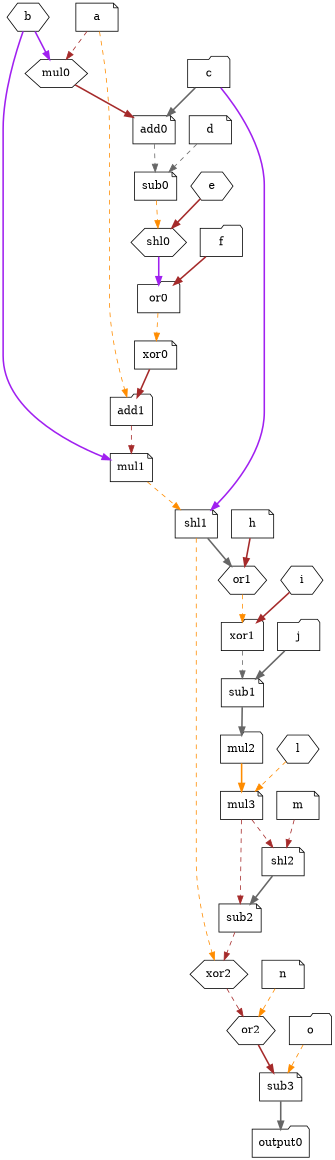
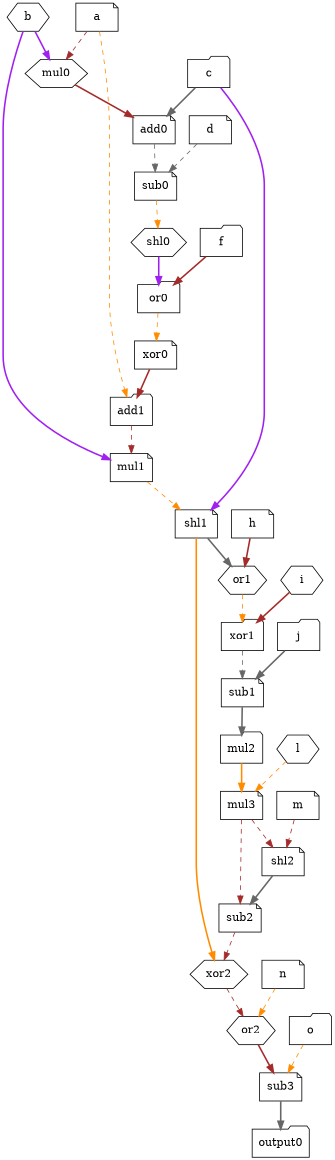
  digraph {
    node [opcode=load shape=note]
    edge [color=brown operand=0 style=dashed]
    add1 [opcode=add shape=folder]
    a
    mul0 [opcode=mul shape=hexagon]
    mul1 [opcode=mul]
    add0 [opcode=add]
    b [shape=hexagon]
    shl1 [opcode=shl]
    c [shape=folder]
    sub0 [opcode=sub]
    or1 [opcode=or shape=hexagon]
    xor2 [opcode=xor shape=hexagon]
    d
    shl0 [opcode=shl shape=hexagon]
-   e [shape=hexagon]
    or0 [opcode=or shape=folder]
    f [shape=folder]
    xor0 [opcode=xor]
    h
    xor1 [opcode=xor shape=folder]
    i [shape=hexagon]
    sub1 [opcode=sub]
    j [shape=folder]
    mul2 [opcode=mul shape=folder]
    mul3 [opcode=mul]
    l [shape=hexagon]
    shl2 [opcode=shl]
    sub2 [opcode=sub]
    m
    or2 [opcode=or shape=hexagon]
    n
    sub3 [opcode=sub]
    o [shape=folder]
    output0 [opcode=store shape=folder]
    add1 -> mul1
    a -> add1 [color=darkorange operand=1]
    a -> mul0
    mul0 -> add0 [style=bold]
    mul1 -> shl1 [color=darkorange]
    add0 -> sub0 [color=gray40]
    b -> mul0 [color=purple operand=1 style=bold]
    b -> mul1 [color=purple operand=1 style=bold]
    shl1 -> or1 [color=gray40 style=bold]
-   shl1 -> xor2 [color=darkorange operand=1]
+   shl1 -> xor2 [color=darkorange operand=1 style=bold]
    c -> add0 [color=gray40 operand=1 style=bold]
    c -> shl1 [color=purple operand=1 style=bold]
    sub0 -> shl0 [color=darkorange]
    or1 -> xor1 [color=darkorange]
    xor2 -> or2
    d -> sub0 [color=gray40 operand=1]
    shl0 -> or0 [color=purple style=bold]
-   e -> shl0 [operand=1 style=bold]
    or0 -> xor0 [color=darkorange]
    f -> or0 [operand=1 style=bold]
    xor0 -> add1 [style=bold]
    h -> or1 [operand=1 style=bold]
    xor1 -> sub1 [color=gray40]
    i -> xor1 [operand=1 style=bold]
    sub1 -> mul2 [color=gray40 style=bold]
    j -> sub1 [color=gray40 operand=1 style=bold]
    mul2 -> mul3 [color=darkorange style=bold]
    mul3 -> shl2
    mul3 -> sub2 [operand=1]
    l -> mul3 [color=darkorange operand=1]
    shl2 -> sub2 [color=gray40 style=bold]
    sub2 -> xor2
    m -> shl2 [operand=1]
    or2 -> sub3 [style=bold]
    n -> or2 [color=darkorange operand=1]
    sub3 -> output0 [color=gray40 style=bold]
    o -> sub3 [color=darkorange operand=1]
  }
